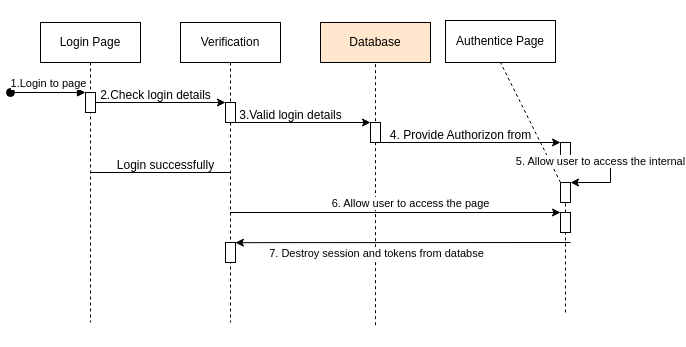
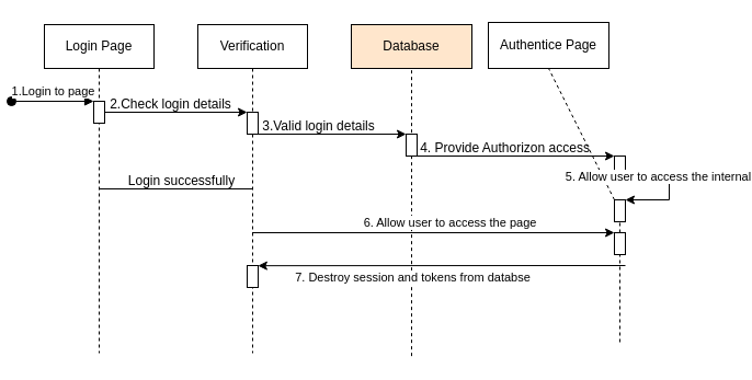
  <mxCell id="0" />
  <mxCell id="1" parent="0" />
  <mxCell id="2" value="Login Page" style="shape=umlLifeline;perimeter=lifelinePerimeter;whiteSpace=wrap;html=1;container=0;dropTarget=0;collapsible=0;recursiveResize=0;outlineConnect=0;portConstraint=eastwest;newEdgeStyle={&quot;edgeStyle&quot;:&quot;elbowEdgeStyle&quot;,&quot;elbow&quot;:&quot;vertical&quot;,&quot;curved&quot;:0,&quot;rounded&quot;:0};" parent="1" vertex="1"><mxGeometry x="20" y="22" width="100" height="300" as="geometry" /></mxCell>
  <mxCell id="3" value="" style="html=1;points=[];perimeter=orthogonalPerimeter;outlineConnect=0;targetShapes=umlLifeline;portConstraint=eastwest;newEdgeStyle={&quot;edgeStyle&quot;:&quot;elbowEdgeStyle&quot;,&quot;elbow&quot;:&quot;vertical&quot;,&quot;curved&quot;:0,&quot;rounded&quot;:0};" parent="2" vertex="1"><mxGeometry x="45" y="70" width="10" height="20" as="geometry" /></mxCell>
  <mxCell id="4" value="1.Login to page" style="html=1;verticalAlign=bottom;startArrow=oval;endArrow=block;startSize=8;edgeStyle=elbowEdgeStyle;elbow=vertical;curved=0;rounded=0;" parent="2" target="3" edge="1"><mxGeometry relative="1" as="geometry"><mxPoint x="-30" y="70" as="sourcePoint" /></mxGeometry></mxCell>
  <mxCell id="5" value="Verification" style="shape=umlLifeline;perimeter=lifelinePerimeter;whiteSpace=wrap;html=1;container=0;dropTarget=0;collapsible=0;recursiveResize=0;outlineConnect=0;portConstraint=eastwest;newEdgeStyle={&quot;edgeStyle&quot;:&quot;elbowEdgeStyle&quot;,&quot;elbow&quot;:&quot;vertical&quot;,&quot;curved&quot;:0,&quot;rounded&quot;:0};" parent="1" vertex="1"><mxGeometry x="160" y="22" width="100" height="300" as="geometry" /></mxCell>
  <mxCell id="6" value="" style="html=1;points=[];perimeter=orthogonalPerimeter;outlineConnect=0;targetShapes=umlLifeline;portConstraint=eastwest;newEdgeStyle={&quot;edgeStyle&quot;:&quot;elbowEdgeStyle&quot;,&quot;elbow&quot;:&quot;vertical&quot;,&quot;curved&quot;:0,&quot;rounded&quot;:0};" parent="5" vertex="1"><mxGeometry x="45" y="80" width="10" height="20" as="geometry" /></mxCell>
  <mxCell id="7" value="" style="html=1;points=[];perimeter=orthogonalPerimeter;outlineConnect=0;targetShapes=umlLifeline;portConstraint=eastwest;newEdgeStyle={&quot;edgeStyle&quot;:&quot;elbowEdgeStyle&quot;,&quot;elbow&quot;:&quot;vertical&quot;,&quot;curved&quot;:0,&quot;rounded&quot;:0};" vertex="1" parent="5"><mxGeometry x="45" y="220" width="10" height="20" as="geometry" /></mxCell>
  <mxCell id="8" value="" style="endArrow=classic;html=1;rounded=0;" edge="1" parent="1" source="3" target="6"><mxGeometry width="50" height="50" relative="1" as="geometry"><mxPoint x="270" y="262" as="sourcePoint" /><mxPoint x="320" y="212" as="targetPoint" /></mxGeometry></mxCell>
  <mxCell id="9" value="2.Check login details" style="text;html=1;align=center;verticalAlign=middle;resizable=0;points=[];autosize=1;strokeColor=none;fillColor=none;" vertex="1" parent="1"><mxGeometry x="70" y="80" width="130" height="30" as="geometry" /></mxCell>
  <mxCell id="10" value="Database" style="rounded=0;whiteSpace=wrap;html=1;fillColor=#ffe6cc;" vertex="1" parent="1"><mxGeometry x="300" y="22" width="110" height="40" as="geometry" /></mxCell>
  <mxCell id="11" value="" style="endArrow=none;dashed=1;html=1;rounded=0;entryX=0.5;entryY=1;entryDx=0;entryDy=0;" edge="1" parent="1" target="10"><mxGeometry width="50" height="50" relative="1" as="geometry"><mxPoint x="355" y="324.667" as="sourcePoint" /><mxPoint x="320" y="42" as="targetPoint" /></mxGeometry></mxCell>
  <mxCell id="12" value="" style="html=1;points=[];perimeter=orthogonalPerimeter;outlineConnect=0;targetShapes=umlLifeline;portConstraint=eastwest;newEdgeStyle={&quot;edgeStyle&quot;:&quot;elbowEdgeStyle&quot;,&quot;elbow&quot;:&quot;vertical&quot;,&quot;curved&quot;:0,&quot;rounded&quot;:0};" vertex="1" parent="1"><mxGeometry x="350" y="122" width="10" height="20" as="geometry" /></mxCell>
  <mxCell id="13" value="" style="endArrow=classic;html=1;rounded=0;" edge="1" parent="1" source="6" target="12"><mxGeometry width="50" height="50" relative="1" as="geometry"><mxPoint x="270" y="162" as="sourcePoint" /><mxPoint x="320" y="112" as="targetPoint" /></mxGeometry></mxCell>
  <mxCell id="14" value="3.Valid login details" style="text;html=1;align=center;verticalAlign=middle;resizable=0;points=[];autosize=1;strokeColor=none;fillColor=none;" vertex="1" parent="1"><mxGeometry x="205" y="100" width="130" height="30" as="geometry" /></mxCell>
  <mxCell id="15" value="Authentice Page" style="rounded=0;whiteSpace=wrap;html=1;" vertex="1" parent="1"><mxGeometry x="425" y="20" width="110" height="42" as="geometry" /></mxCell>
  <mxCell id="16" value="" style="endArrow=none;dashed=1;html=1;rounded=0;entryX=0.5;entryY=1;entryDx=0;entryDy=0;" edge="1" parent="1" source="21" target="15"><mxGeometry width="50" height="50" relative="1" as="geometry"><mxPoint x="545" y="312" as="sourcePoint" /><mxPoint x="320" y="112" as="targetPoint" /></mxGeometry></mxCell>
  <mxCell id="17" value="" style="html=1;points=[];perimeter=orthogonalPerimeter;outlineConnect=0;targetShapes=umlLifeline;portConstraint=eastwest;newEdgeStyle={&quot;edgeStyle&quot;:&quot;elbowEdgeStyle&quot;,&quot;elbow&quot;:&quot;vertical&quot;,&quot;curved&quot;:0,&quot;rounded&quot;:0};" vertex="1" parent="1"><mxGeometry x="540" y="142" width="10" height="20" as="geometry" /></mxCell>
  <mxCell id="18" value="" style="endArrow=classic;html=1;rounded=0;" edge="1" parent="1" source="12" target="17"><mxGeometry width="50" height="50" relative="1" as="geometry"><mxPoint x="270" y="162" as="sourcePoint" /><mxPoint x="320" y="112" as="targetPoint" /></mxGeometry></mxCell>
- <mxCell id="19" value="4. Provide Authorizon from" style="text;html=1;align=center;verticalAlign=middle;resizable=0;points=[];autosize=1;strokeColor=none;fillColor=none;" vertex="1" parent="1"><mxGeometry x="350" y="120" width="180" height="30" as="geometry" /></mxCell>
+ <mxCell id="19" value="4. Provide Authorizon access" style="text;html=1;align=center;verticalAlign=middle;resizable=0;points=[];autosize=1;strokeColor=none;fillColor=none;" vertex="1" parent="1"><mxGeometry x="350" y="120" width="180" height="30" as="geometry" /></mxCell>
  <mxCell id="20" value="" style="endArrow=none;dashed=1;html=1;rounded=0;entryX=0.5;entryY=1;entryDx=0;entryDy=0;" edge="1" parent="1" source="27" target="21"><mxGeometry width="50" height="50" relative="1" as="geometry"><mxPoint x="545" y="312" as="sourcePoint" /><mxPoint x="545" y="62" as="targetPoint" /></mxGeometry></mxCell>
  <mxCell id="21" value="" style="html=1;points=[];perimeter=orthogonalPerimeter;outlineConnect=0;targetShapes=umlLifeline;portConstraint=eastwest;newEdgeStyle={&quot;edgeStyle&quot;:&quot;elbowEdgeStyle&quot;,&quot;elbow&quot;:&quot;vertical&quot;,&quot;curved&quot;:0,&quot;rounded&quot;:0};" vertex="1" parent="1"><mxGeometry x="540" y="182" width="10" height="20" as="geometry" /></mxCell>
  <mxCell id="22" value="" style="endArrow=classic;html=1;rounded=0;" edge="1" parent="1" source="17" target="21"><mxGeometry width="50" height="50" relative="1" as="geometry"><mxPoint x="270" y="162" as="sourcePoint" /><mxPoint x="320" y="112" as="targetPoint" /><Array as="points"><mxPoint x="590" y="162" /><mxPoint x="590" y="182" /></Array></mxGeometry></mxCell>
  <mxCell id="23" value="5. Allow user to access the internal" style="edgeLabel;html=1;align=center;verticalAlign=middle;resizable=0;points=[];" vertex="1" connectable="0" parent="22"><mxGeometry x="-0.42" y="2" relative="1" as="geometry"><mxPoint as="offset" /></mxGeometry></mxCell>
  <mxCell id="24" value="" style="endArrow=classic;html=1;rounded=0;" edge="1" parent="1" source="5" target="27"><mxGeometry width="50" height="50" relative="1" as="geometry"><mxPoint x="290" y="162" as="sourcePoint" /><mxPoint x="470" y="202" as="targetPoint" /></mxGeometry></mxCell>
  <mxCell id="25" value="6. Allow user to access the page" style="edgeLabel;html=1;align=center;verticalAlign=middle;resizable=0;points=[];" vertex="1" connectable="0" parent="24"><mxGeometry x="0.115" y="2" relative="1" as="geometry"><mxPoint x="-4" y="-8" as="offset" /></mxGeometry></mxCell>
  <mxCell id="26" value="" style="endArrow=none;dashed=1;html=1;rounded=0;entryX=0.5;entryY=1;entryDx=0;entryDy=0;" edge="1" parent="1" target="27"><mxGeometry width="50" height="50" relative="1" as="geometry"><mxPoint x="545" y="312" as="sourcePoint" /><mxPoint x="545" y="202" as="targetPoint" /></mxGeometry></mxCell>
  <mxCell id="27" value="" style="html=1;points=[];perimeter=orthogonalPerimeter;outlineConnect=0;targetShapes=umlLifeline;portConstraint=eastwest;newEdgeStyle={&quot;edgeStyle&quot;:&quot;elbowEdgeStyle&quot;,&quot;elbow&quot;:&quot;vertical&quot;,&quot;curved&quot;:0,&quot;rounded&quot;:0};" vertex="1" parent="1"><mxGeometry x="540" y="212" width="10" height="20" as="geometry" /></mxCell>
  <mxCell id="28" value="" style="endArrow=classic;html=1;rounded=0;entryX=0.987;entryY=0.008;entryDx=0;entryDy=0;entryPerimeter=0;" edge="1" parent="1" target="7"><mxGeometry width="50" height="50" relative="1" as="geometry"><mxPoint x="550" y="242" as="sourcePoint" /><mxPoint x="540" y="162" as="targetPoint" /></mxGeometry></mxCell>
  <mxCell id="29" value="7. Destroy session and tokens from databse" style="edgeLabel;html=1;align=center;verticalAlign=middle;resizable=0;points=[];" vertex="1" connectable="0" parent="28"><mxGeometry x="0.256" y="-1" relative="1" as="geometry"><mxPoint x="16" y="11" as="offset" /></mxGeometry></mxCell>
  <mxCell id="30" value="" style="endArrow=none;html=1;rounded=0;" edge="1" parent="1" source="2" target="5"><mxGeometry width="50" height="50" relative="1" as="geometry"><mxPoint x="190" y="352" as="sourcePoint" /><mxPoint x="240" y="302" as="targetPoint" /></mxGeometry></mxCell>
  <mxCell id="31" value="Login successfully" style="text;html=1;align=center;verticalAlign=middle;resizable=0;points=[];autosize=1;strokeColor=none;fillColor=none;" vertex="1" parent="1"><mxGeometry x="85" y="150" width="120" height="30" as="geometry" /></mxCell>
